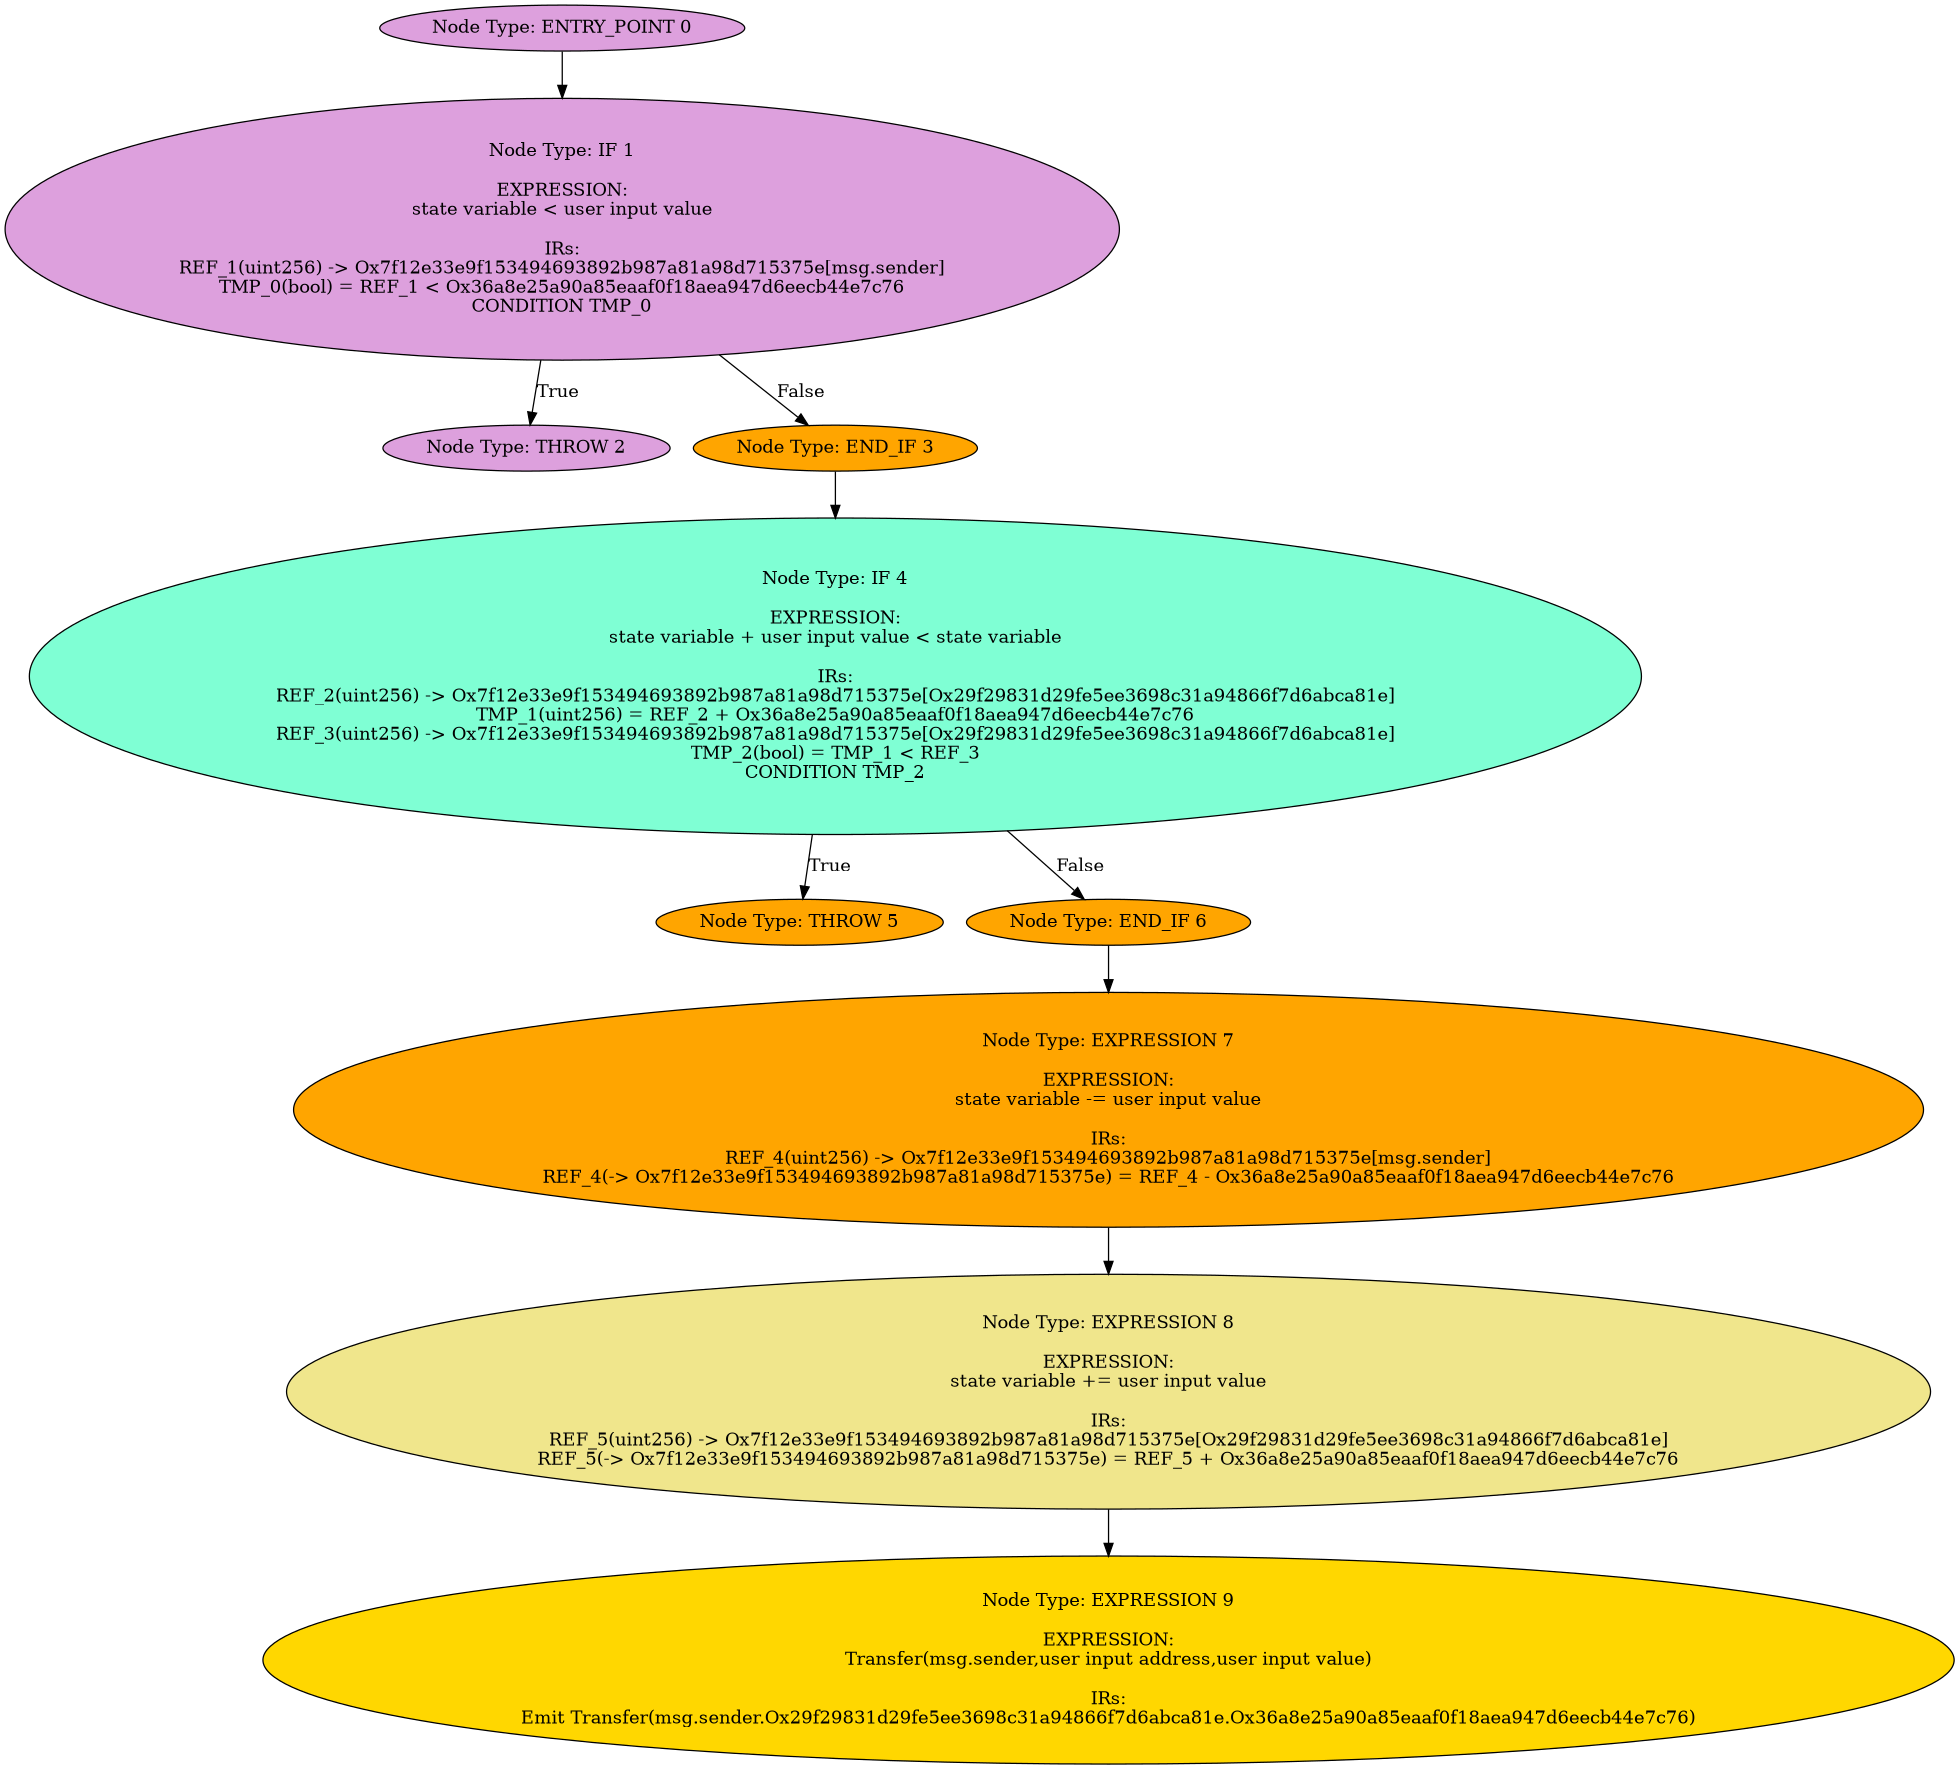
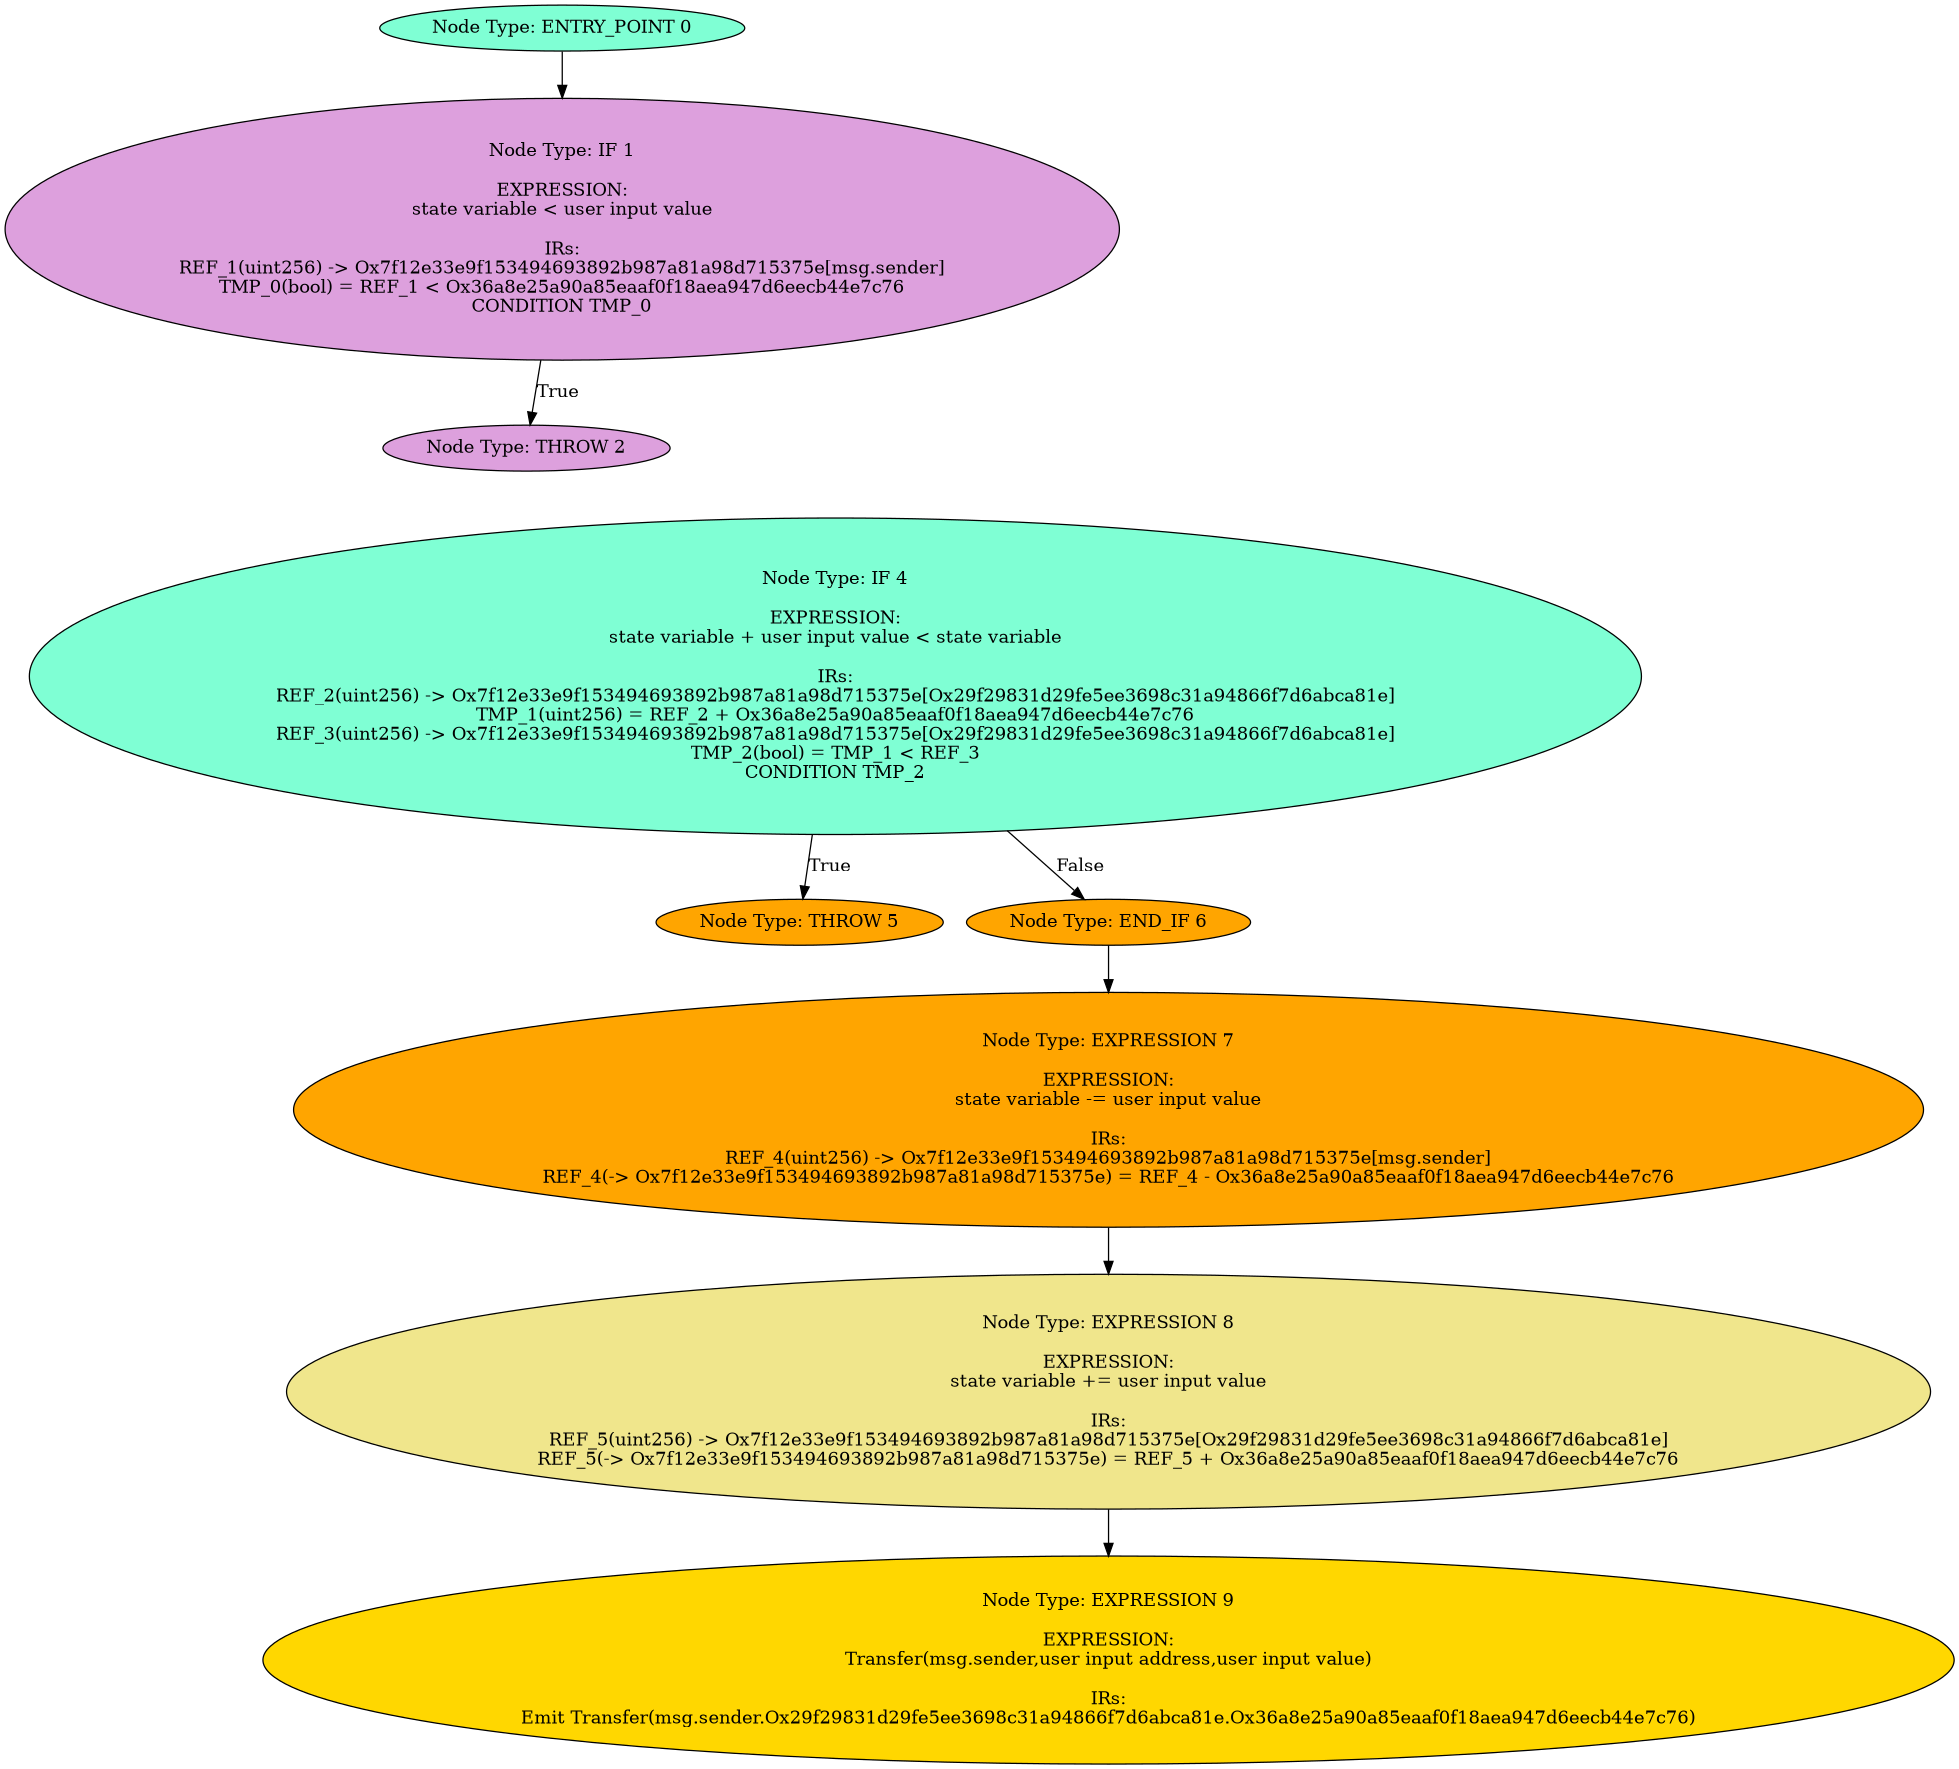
  digraph {
    node [fillcolor=orange style=filled]
-   n1 [fillcolor=plum label="Node Type: ENTRY_POINT 0\n"]
+   n1 [fillcolor=aquamarine label="Node Type: ENTRY_POINT 0\n"]
    n2 [fillcolor=plum label="Node Type: IF 1\n\nEXPRESSION:\nstate variable < user input value\n\nIRs:\nREF_1(uint256) -> Ox7f12e33e9f153494693892b987a81a98d715375e[msg.sender]\nTMP_0(bool) = REF_1 < Ox36a8e25a90a85eaaf0f18aea947d6eecb44e7c76\nCONDITION TMP_0"]
    n3 [fillcolor=plum label="Node Type: THROW 2\n"]
-   n4 [label="Node Type: END_IF 3\n"]
    n5 [fillcolor=aquamarine label="Node Type: IF 4\n\nEXPRESSION:\nstate variable + user input value < state variable\n\nIRs:\nREF_2(uint256) -> Ox7f12e33e9f153494693892b987a81a98d715375e[Ox29f29831d29fe5ee3698c31a94866f7d6abca81e]\nTMP_1(uint256) = REF_2 + Ox36a8e25a90a85eaaf0f18aea947d6eecb44e7c76\nREF_3(uint256) -> Ox7f12e33e9f153494693892b987a81a98d715375e[Ox29f29831d29fe5ee3698c31a94866f7d6abca81e]\nTMP_2(bool) = TMP_1 < REF_3\nCONDITION TMP_2"]
    n6 [label="Node Type: THROW 5\n"]
    n7 [label="Node Type: END_IF 6\n"]
    n8 [label="Node Type: EXPRESSION 7\n\nEXPRESSION:\nstate variable -= user input value\n\nIRs:\nREF_4(uint256) -> Ox7f12e33e9f153494693892b987a81a98d715375e[msg.sender]\nREF_4(-> Ox7f12e33e9f153494693892b987a81a98d715375e) = REF_4 - Ox36a8e25a90a85eaaf0f18aea947d6eecb44e7c76"]
    n9 [fillcolor=khaki label="Node Type: EXPRESSION 8\n\nEXPRESSION:\nstate variable += user input value\n\nIRs:\nREF_5(uint256) -> Ox7f12e33e9f153494693892b987a81a98d715375e[Ox29f29831d29fe5ee3698c31a94866f7d6abca81e]\nREF_5(-> Ox7f12e33e9f153494693892b987a81a98d715375e) = REF_5 + Ox36a8e25a90a85eaaf0f18aea947d6eecb44e7c76"]
    n10 [fillcolor=gold label="Node Type: EXPRESSION 9\n\nEXPRESSION:\nTransfer(msg.sender,user input address,user input value)\n\nIRs:\nEmit Transfer(msg.sender.Ox29f29831d29fe5ee3698c31a94866f7d6abca81e.Ox36a8e25a90a85eaaf0f18aea947d6eecb44e7c76)"]
    n1 -> n2
    n2 -> n3 [label=True]
-   n2 -> n4 [label=False]
-   n4 -> n5
    n5 -> n6 [label=True]
    n5 -> n7 [label=False]
    n7 -> n8
    n8 -> n9
    n9 -> n10
  }
